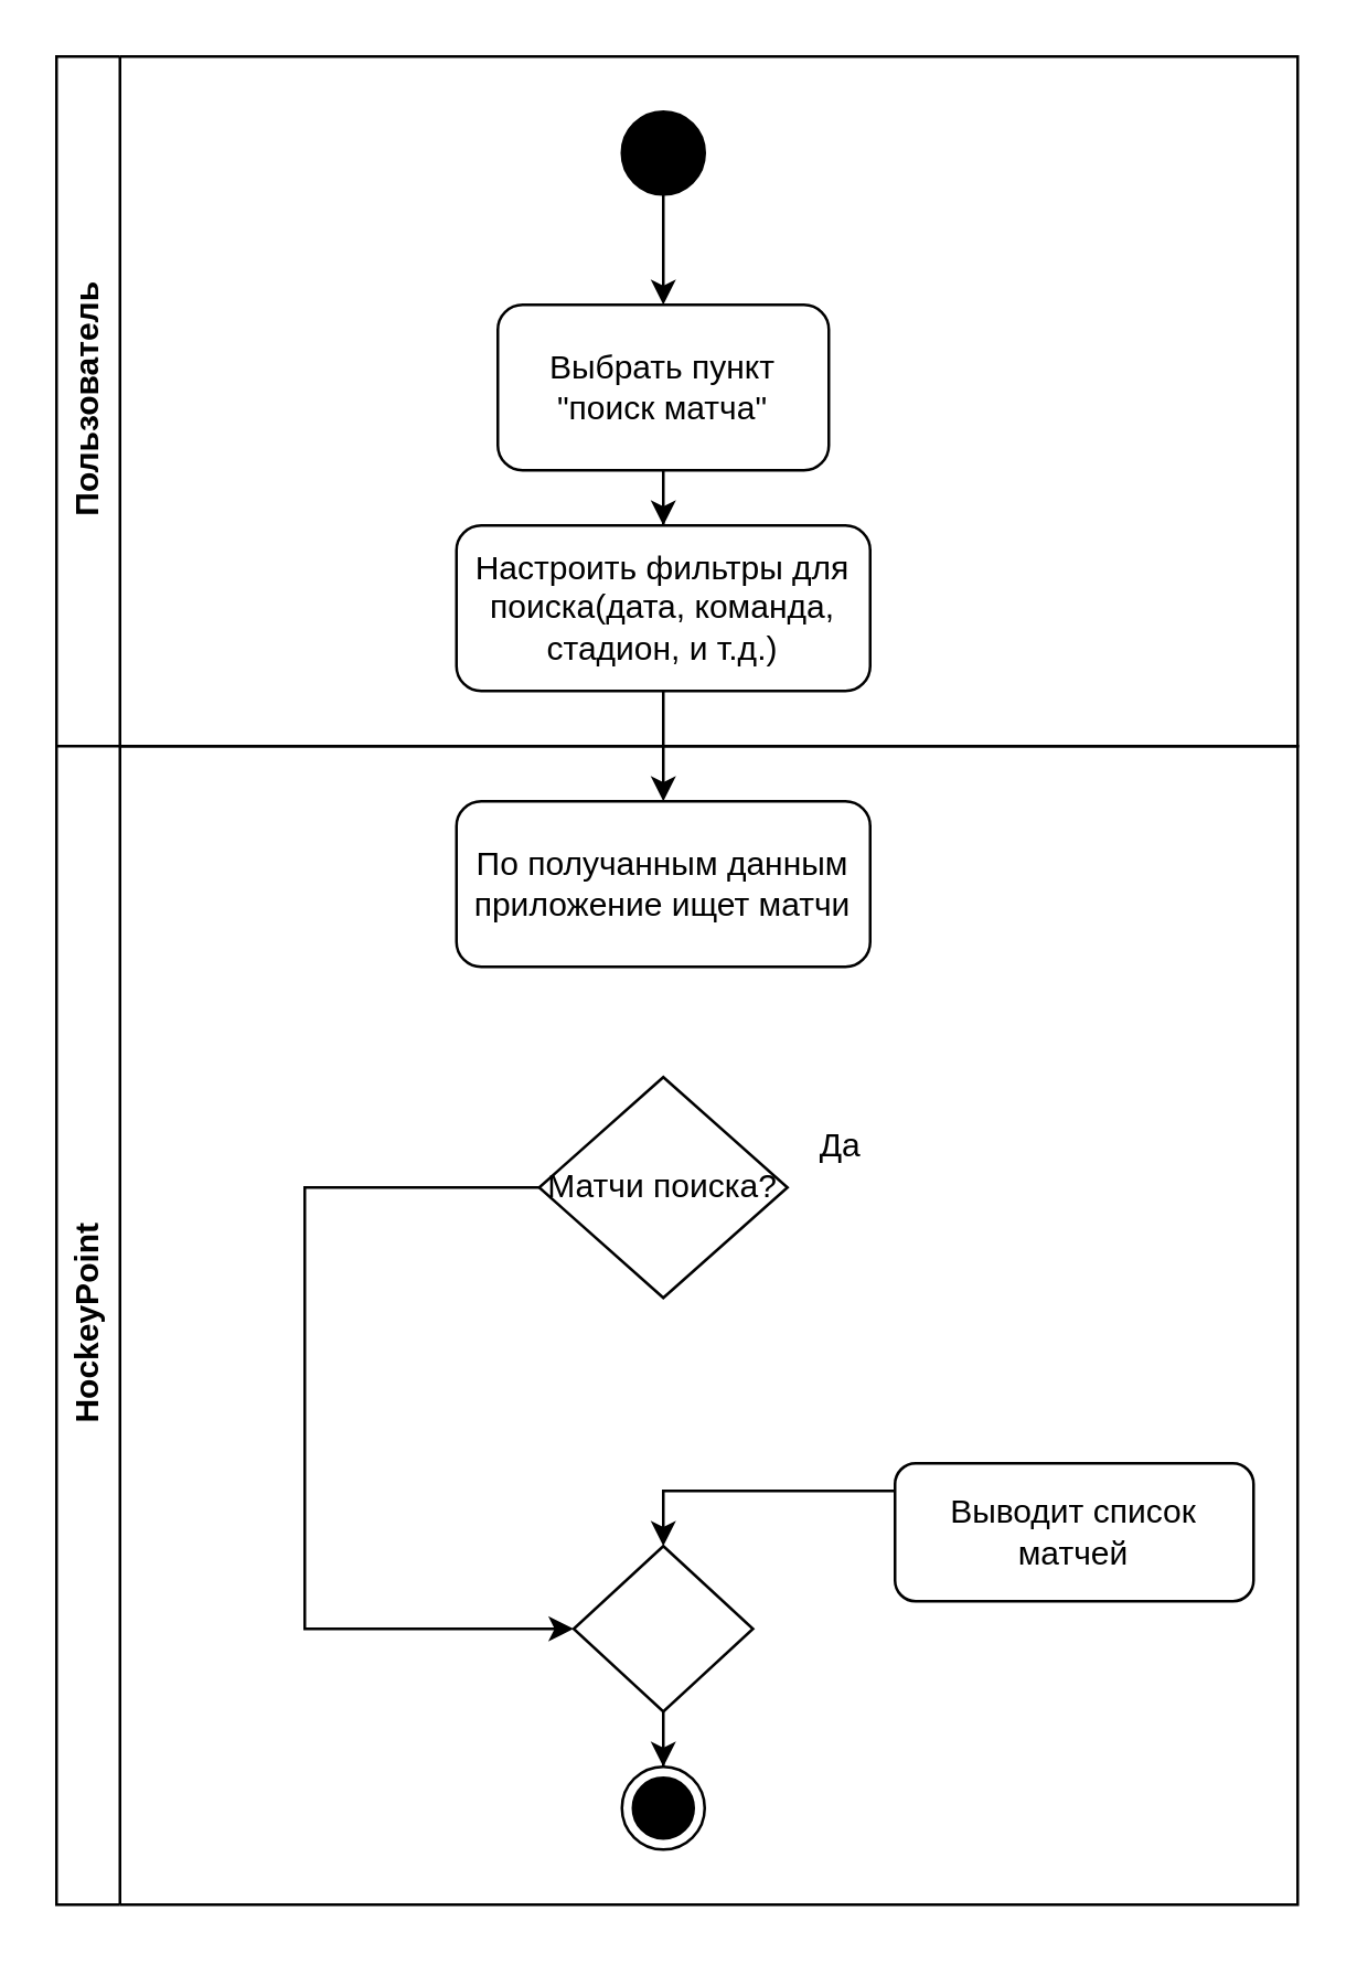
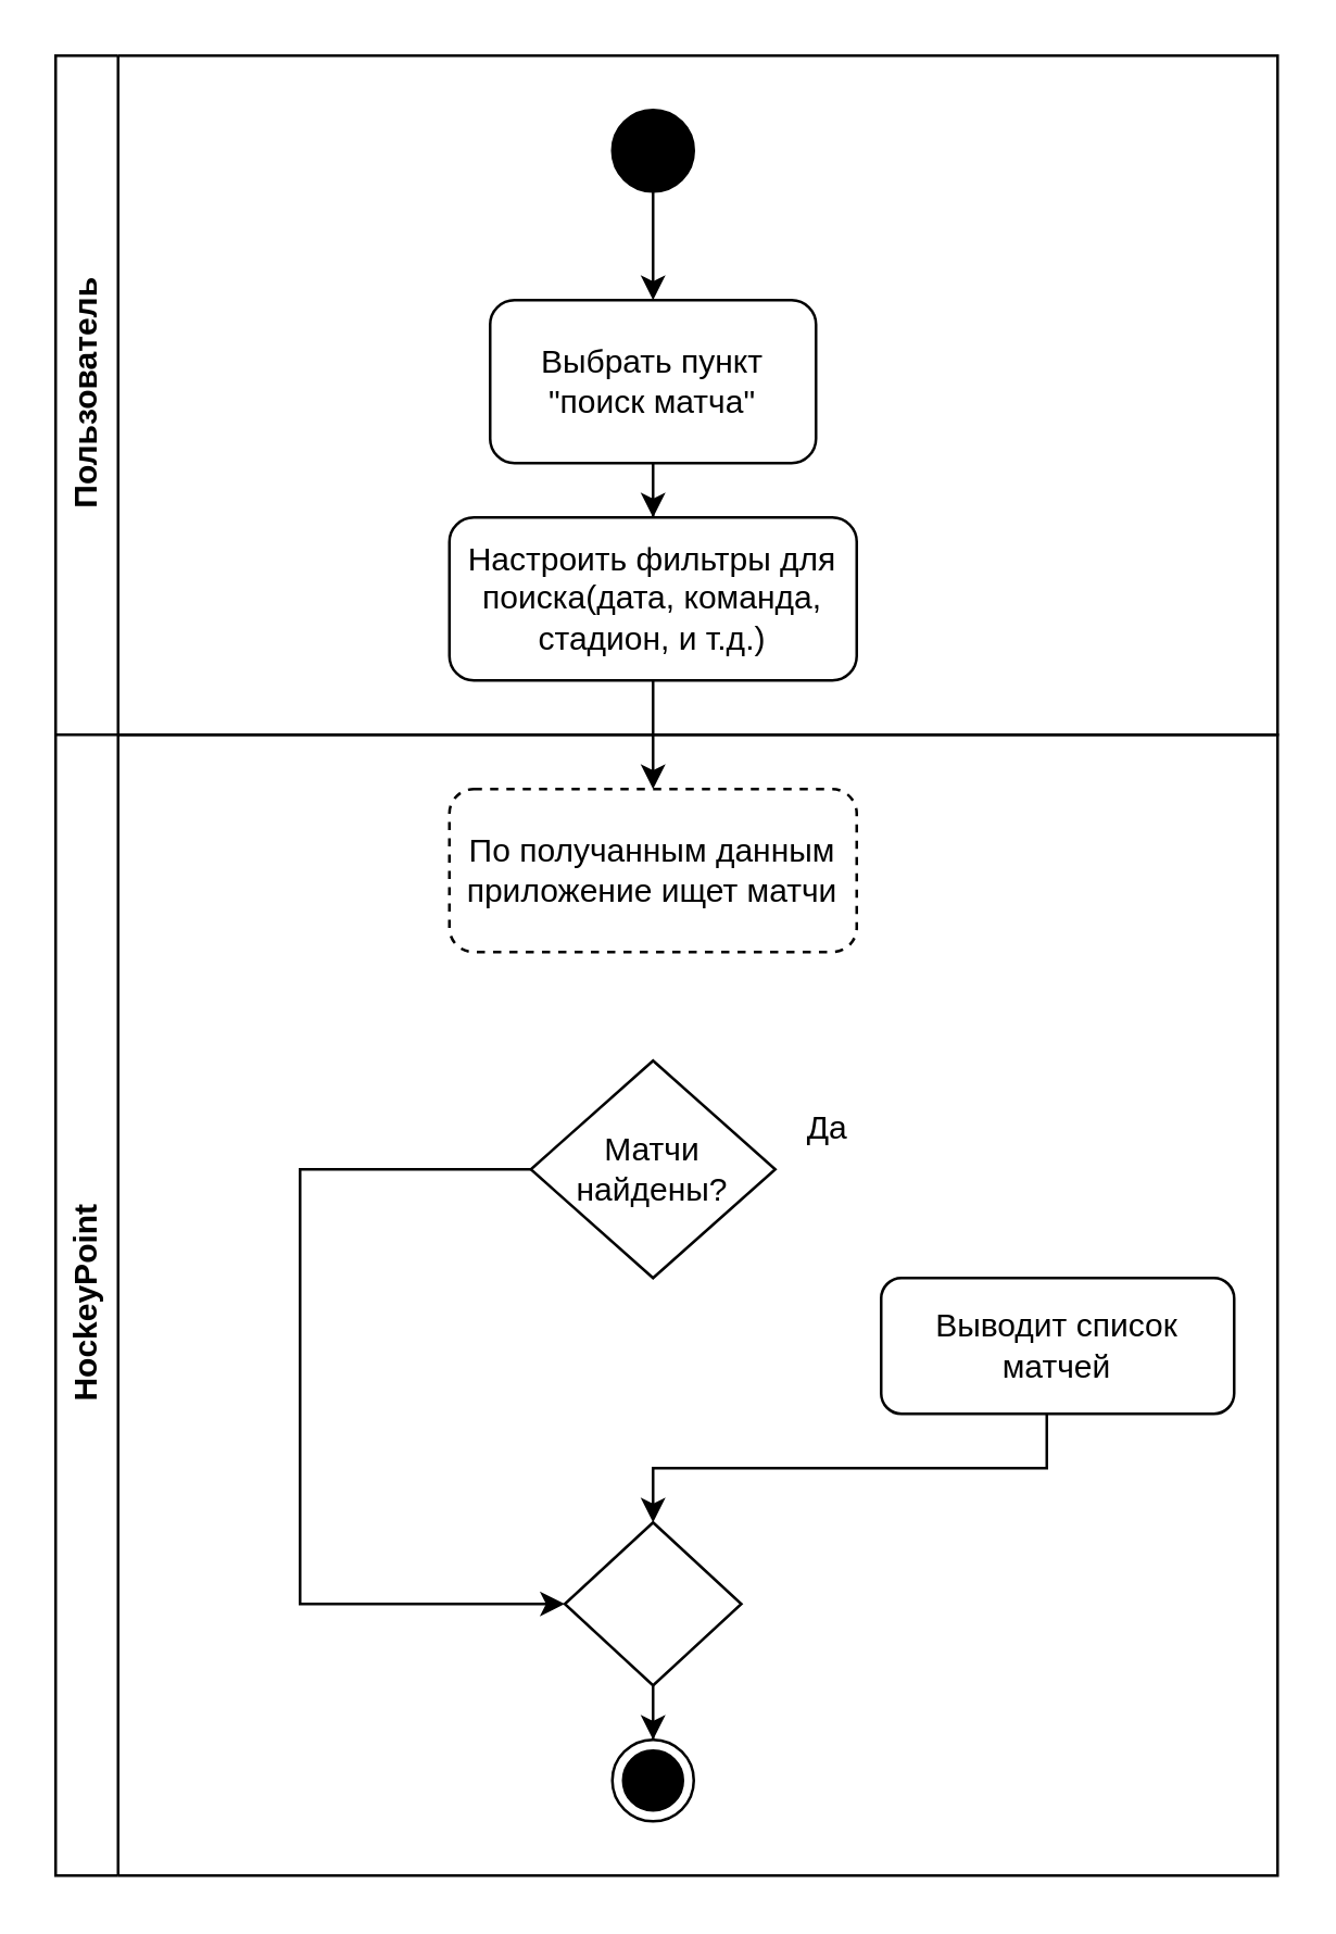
  <mxCell id="0" />
  <mxCell id="1" parent="0" />
  <mxCell id="2" style="edgeStyle=orthogonalEdgeStyle;rounded=0;orthogonalLoop=1;jettySize=auto;html=1;" edge="1" parent="1" source="3" target="5"><mxGeometry relative="1" as="geometry" /></mxCell>
  <mxCell id="3" value="" style="ellipse;fillColor=strokeColor;html=1;" vertex="1" parent="1"><mxGeometry x="225" y="40" width="30" height="30" as="geometry" /></mxCell>
  <mxCell id="4" value="" style="edgeStyle=orthogonalEdgeStyle;rounded=0;orthogonalLoop=1;jettySize=auto;html=1;" edge="1" parent="1" source="5" target="8"><mxGeometry relative="1" as="geometry" /></mxCell>
  <mxCell id="5" value="Выбрать пункт&lt;br&gt;&quot;поиск матча&quot;" style="rounded=1;whiteSpace=wrap;html=1;" vertex="1" parent="1"><mxGeometry x="180" y="110" width="120" height="60" as="geometry" /></mxCell>
  <mxCell id="6" value="" style="edgeStyle=orthogonalEdgeStyle;rounded=0;orthogonalLoop=1;jettySize=auto;html=1;" edge="1" parent="1" source="8" target="10"><mxGeometry relative="1" as="geometry" /></mxCell>
  <mxCell id="7" value="Пользователь" style="swimlane;horizontal=0;whiteSpace=wrap;html=1;" vertex="1" parent="1"><mxGeometry x="20" y="20" width="450" height="250" as="geometry" /></mxCell>
  <mxCell id="8" value="Настроить фильтры для поиска(дата, команда, стадион, и т.д.)" style="rounded=1;whiteSpace=wrap;html=1;" vertex="1" parent="7"><mxGeometry x="145" y="170" width="150" height="60" as="geometry" /></mxCell>
  <mxCell id="9" value="HockeyPoint" style="swimlane;horizontal=0;whiteSpace=wrap;html=1;" vertex="1" parent="1"><mxGeometry x="20" y="270" width="450" height="420" as="geometry" /></mxCell>
- <mxCell id="10" value="По получанным данным приложение ищет матчи" style="rounded=1;whiteSpace=wrap;html=1;" vertex="1" parent="9"><mxGeometry x="145" y="20" width="150" height="60" as="geometry" /></mxCell>
+ <mxCell id="10" value="По получанным данным приложение ищет матчи" style="rounded=1;whiteSpace=wrap;html=1;dashed=1;" vertex="1" parent="9"><mxGeometry x="145" y="20" width="150" height="60" as="geometry" /></mxCell>
  <mxCell id="11" value="" style="ellipse;html=1;shape=endState;fillColor=strokeColor;" vertex="1" parent="9"><mxGeometry x="205" y="370" width="30" height="30" as="geometry" /></mxCell>
  <mxCell id="12" style="edgeStyle=orthogonalEdgeStyle;rounded=0;orthogonalLoop=1;jettySize=auto;html=1;entryX=0;entryY=0.5;entryDx=0;entryDy=0;" edge="1" parent="9" source="13" target="15"><mxGeometry relative="1" as="geometry"><Array as="points"><mxPoint x="90" y="160" /><mxPoint x="90" y="320" /></Array></mxGeometry></mxCell>
- <mxCell id="13" value="Матчи поиска?" style="rhombus;whiteSpace=wrap;html=1;" vertex="1" parent="9"><mxGeometry x="175" y="120" width="90" height="80" as="geometry" /></mxCell>
+ <mxCell id="13" value="Матчи найдены?" style="rhombus;whiteSpace=wrap;html=1;" vertex="1" parent="9"><mxGeometry x="175" y="120" width="90" height="80" as="geometry" /></mxCell>
  <mxCell id="14" value="" style="edgeStyle=orthogonalEdgeStyle;rounded=0;orthogonalLoop=1;jettySize=auto;html=1;" edge="1" parent="9" source="15" target="11"><mxGeometry relative="1" as="geometry" /></mxCell>
  <mxCell id="15" value="" style="rhombus;whiteSpace=wrap;html=1;" vertex="1" parent="9"><mxGeometry x="187.5" y="290" width="65" height="60" as="geometry" /></mxCell>
  <mxCell id="16" style="edgeStyle=orthogonalEdgeStyle;rounded=0;orthogonalLoop=1;jettySize=auto;html=1;entryX=0.5;entryY=0;entryDx=0;entryDy=0;" edge="1" parent="9" source="17" target="15"><mxGeometry relative="1" as="geometry"><Array as="points"><mxPoint x="365" y="270" /><mxPoint x="220" y="270" /></Array></mxGeometry></mxCell>
- <mxCell id="17" value="Выводит список матчей" style="rounded=1;whiteSpace=wrap;html=1;" vertex="1" parent="9"><mxGeometry x="304" y="260" width="130" height="50" as="geometry" /></mxCell>
+ <mxCell id="17" value="Выводит список матчей" style="rounded=1;whiteSpace=wrap;html=1;" vertex="1" parent="9"><mxGeometry x="304" y="200" width="130" height="50" as="geometry" /></mxCell>
  <mxCell id="18" value="Да" style="text;html=1;align=center;verticalAlign=middle;resizable=0;points=[];autosize=1;strokeColor=none;fillColor=none;" vertex="1" parent="9"><mxGeometry x="264" y="130" width="40" height="30" as="geometry" /></mxCell>
